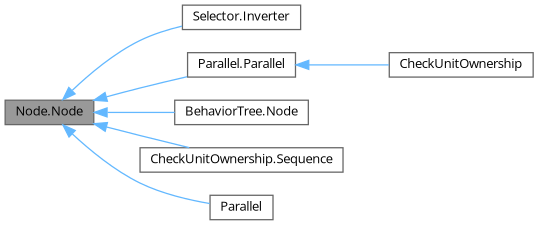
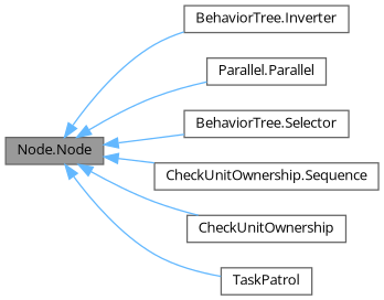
  digraph {
    fontname="Open Sans"
    rankdir=LR
    node [color=gray40 fillcolor=white fontname="Open Sans" fontsize=10 shape=box style=filled]
    edge [color=steelblue1 dir=back fontname="Open Sans" fontsize=10 labelfontname=Helvetica labelfontsize=10 style=solid]
    n1 [fillcolor=grey60 fontcolor=black height=0.2 label="Node.Node" width=0.4]
-   n2 [height=0.2 label="Selector.Inverter" width=0.4]
+   n2 [height=0.2 label="BehaviorTree.Inverter" width=0.4]
    n3 [height=0.2 label="Parallel.Parallel" width=0.4]
-   n4 [height=0.2 label="BehaviorTree.Node" width=0.4]
+   n4 [height=0.2 label="BehaviorTree.Selector" width=0.4]
    n5 [height=0.2 label="CheckUnitOwnership.Sequence" width=0.4]
    n6 [height=0.2 label=CheckUnitOwnership width=0.4]
-   n7 [height=0.2 label=Parallel width=0.4]
+   n7 [height=0.2 label=TaskPatrol width=0.4]
    n1 -> n2
    n1 -> n3
    n1 -> n4
    n1 -> n5
-   n3 -> n6
+   n1 -> n6
    n1 -> n7
  }
